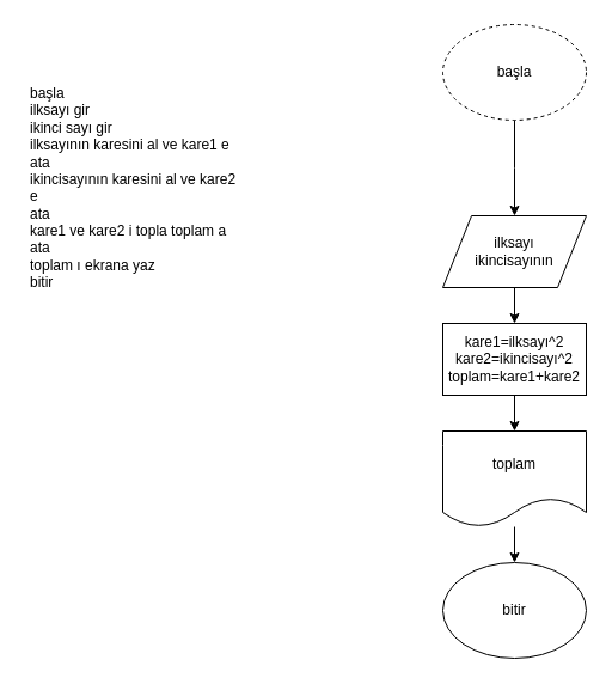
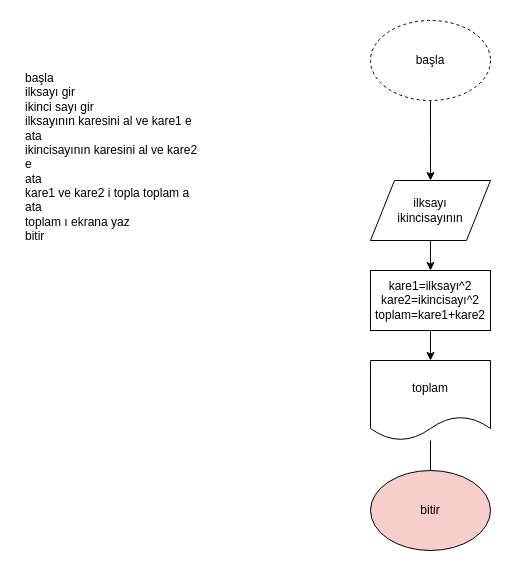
  <mxCell id="0" />
  <mxCell id="1" parent="0" />
  <mxCell id="2" value="&lt;h1&gt;&lt;br&gt;&lt;/h1&gt;&lt;div&gt;başla&lt;/div&gt;&lt;div&gt;ilksayı gir&lt;/div&gt;&lt;div&gt;ikinci sayı gir&lt;/div&gt;&lt;div&gt;ilksayının karesini al ve kare1 e ata&lt;/div&gt;&lt;div&gt;ikincisayının karesini al ve kare2 e&amp;nbsp;&lt;/div&gt;&lt;div&gt;ata&lt;/div&gt;&lt;div&gt;kare1 ve kare2 i topla toplam a ata&lt;/div&gt;&lt;div&gt;toplam ı ekrana yaz&lt;/div&gt;&lt;div&gt;bitir&lt;/div&gt;&lt;div&gt;&lt;br&gt;&lt;/div&gt;" style="text;html=1;strokeColor=none;fillColor=none;spacing=5;spacingTop=-20;whiteSpace=wrap;overflow=hidden;rounded=0;" vertex="1" parent="1"><mxGeometry x="20" y="20" width="190" height="220" as="geometry" /></mxCell>
  <mxCell id="3" value="" style="edgeStyle=orthogonalEdgeStyle;rounded=0;orthogonalLoop=1;jettySize=auto;html=1;" edge="1" parent="1" source="4"><mxGeometry relative="1" as="geometry"><mxPoint x="430" y="180" as="targetPoint" /></mxGeometry></mxCell>
  <mxCell id="4" value="başla" style="ellipse;whiteSpace=wrap;html=1;dashed=1;" vertex="1" parent="1"><mxGeometry x="370" y="20" width="120" height="80" as="geometry" /></mxCell>
  <mxCell id="5" style="edgeStyle=orthogonalEdgeStyle;rounded=0;orthogonalLoop=1;jettySize=auto;html=1;exitX=0.5;exitY=1;exitDx=0;exitDy=0;" edge="1" parent="1" source="6" target="8"><mxGeometry relative="1" as="geometry" /></mxCell>
  <mxCell id="6" value="ilksayı&lt;br&gt;ikincisayının" style="shape=parallelogram;perimeter=parallelogramPerimeter;whiteSpace=wrap;html=1;" vertex="1" parent="1"><mxGeometry x="370" y="180" width="120" height="60" as="geometry" /></mxCell>
  <mxCell id="7" style="edgeStyle=orthogonalEdgeStyle;rounded=0;orthogonalLoop=1;jettySize=auto;html=1;" edge="1" parent="1" source="8" target="10"><mxGeometry relative="1" as="geometry" /></mxCell>
  <mxCell id="8" value="kare1=ilksayı^2&lt;br&gt;kare2=ikincisayı^2&lt;br&gt;toplam=kare1+kare2" style="rounded=0;whiteSpace=wrap;html=1;" vertex="1" parent="1"><mxGeometry x="370" y="270" width="120" height="60" as="geometry" /></mxCell>
- <mxCell id="9" style="edgeStyle=orthogonalEdgeStyle;rounded=0;orthogonalLoop=1;jettySize=auto;html=1;entryX=0.5;entryY=0;entryDx=0;entryDy=0;" edge="1" parent="1" source="10" target="11"><mxGeometry relative="1" as="geometry" /></mxCell>
+ <mxCell id="9" style="edgeStyle=orthogonalEdgeStyle;rounded=0;orthogonalLoop=1;jettySize=auto;html=1;entryX=0.5;entryY=0;entryDx=0;entryDy=0;endArrow=none;" edge="1" parent="1" source="10" target="11"><mxGeometry relative="1" as="geometry" /></mxCell>
  <mxCell id="10" value="toplam" style="shape=document;whiteSpace=wrap;html=1;boundedLbl=1;" vertex="1" parent="1"><mxGeometry x="370" y="360" width="120" height="80" as="geometry" /></mxCell>
- <mxCell id="11" value="bitir" style="ellipse;whiteSpace=wrap;html=1;" vertex="1" parent="1"><mxGeometry x="370" y="470" width="120" height="80" as="geometry" /></mxCell>
+ <mxCell id="11" value="bitir" style="ellipse;whiteSpace=wrap;html=1;fillColor=#f8cecc;" vertex="1" parent="1"><mxGeometry x="370" y="470" width="120" height="80" as="geometry" /></mxCell>
